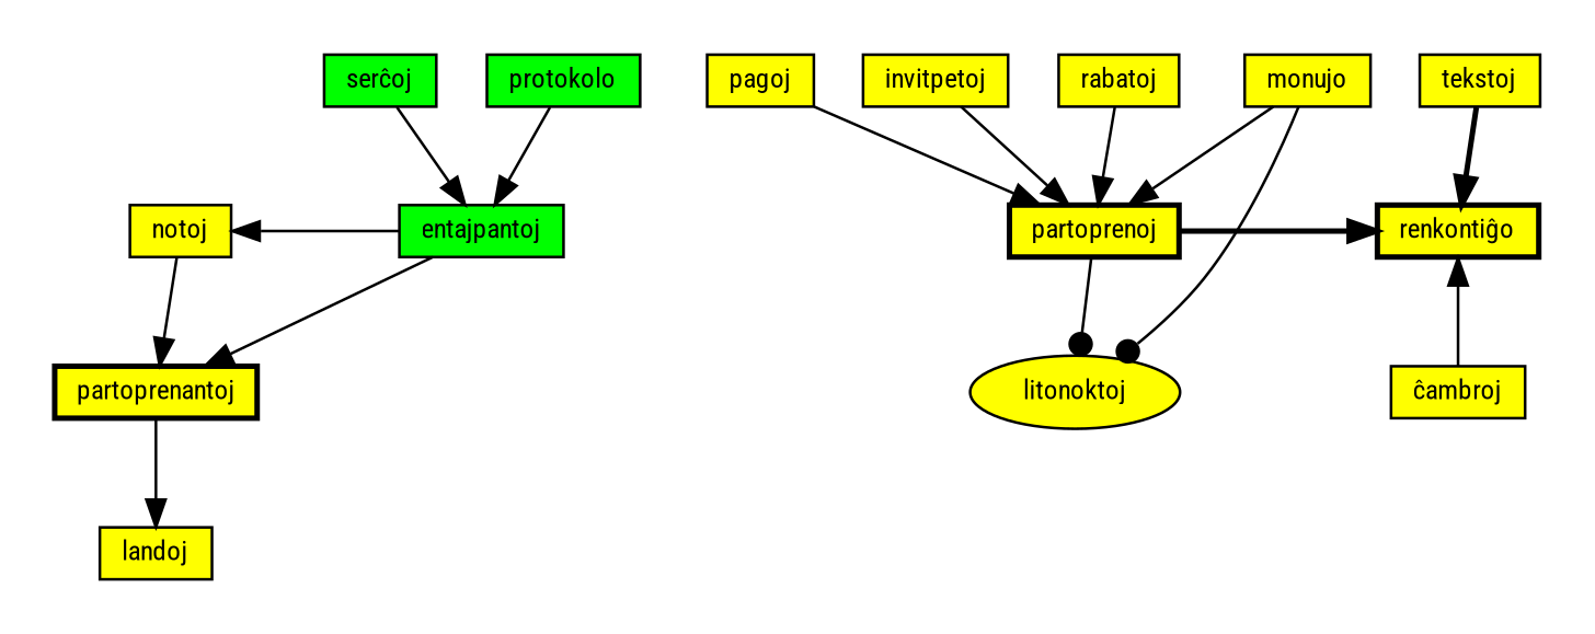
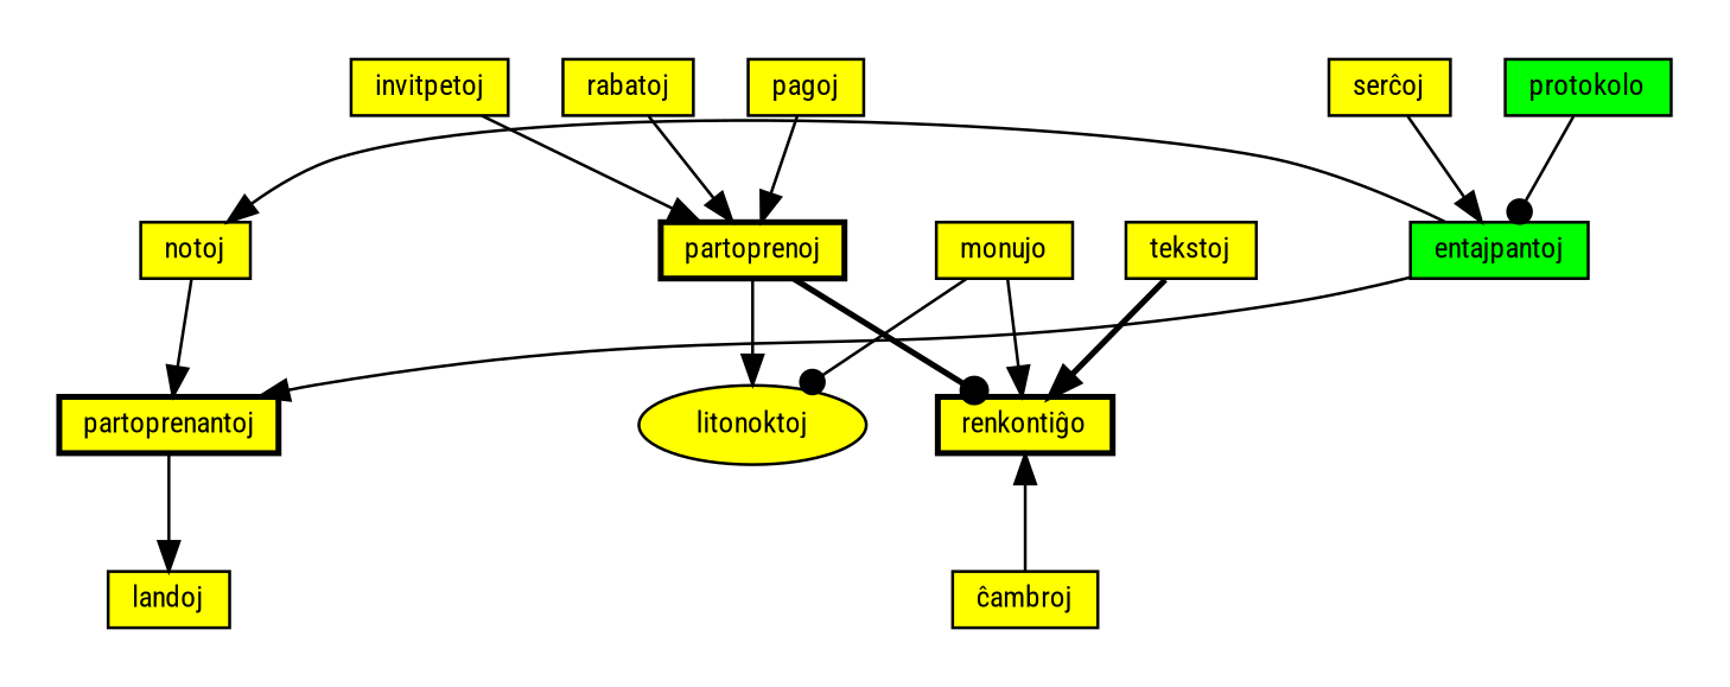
  digraph {
    fontname="Roboto Condensed"
    fontsize=10
    splines=true
    style=invis
    node [fillcolor=yellow fontname="Roboto Condensed" fontsize=10 shape=rect style=filled]
    edge [fontname="Roboto Condensed"]
    partoprenoj [height=0 style="bold, filled" width=0]
    litonoktoj [height=0 shape=ellipse width=0]
    "ĉambroj" [height=0 width=0]
    rabatoj [height=0 width=0]
    invitpetoj [height=0 width=0]
    pagoj [height=0 width=0]
    partoprenantoj [height=0 style="bold, filled" width=0]
    notoj [height=0 width=0]
    landoj [height=0 width=0]
    "renkontiĝo" [height=0 style="bold, filled" width=0]
    tekstoj [height=0 width=0]
    monujo [height=0 width=0]
    entajpantoj [fillcolor=green height=0 width=0]
    protokolo [fillcolor=green height=0 width=0]
-   "serĉoj" [fillcolor=green height=0 width=0]
+   "serĉoj" [height=0 width=0]
    subgraph sub_1 {
      partoprenoj
      litonoktoj
      "ĉambroj"
    }
    subgraph cluster_2 {
      partoprenoj
      litonoktoj
      rabatoj
      invitpetoj
      pagoj
    }
    subgraph cluster_3 {
      partoprenantoj
      notoj
      landoj
    }
    subgraph cluster_4 {
      "ĉambroj"
      "renkontiĝo"
      tekstoj
      monujo
    }
    subgraph cluster_5 {
      entajpantoj
      protokolo
      "serĉoj"
    }
-   partoprenoj -> litonoktoj [arrowhead=dot weight=2]
-   partoprenoj -> "renkontiĝo" [style=bold weight=2]
+   partoprenoj -> litonoktoj [arrowhead=normal weight=2]
+   partoprenoj -> "renkontiĝo" [style=bold weight=2 arrowhead=dot]
    rabatoj -> partoprenoj
    invitpetoj -> partoprenoj
    pagoj -> partoprenoj
    partoprenantoj -> landoj
    notoj -> litonoktoj [style=invis]
    notoj -> partoprenantoj
    "renkontiĝo" -> "ĉambroj" [dir=back weight=3]
    tekstoj -> "renkontiĝo" [style=bold weight=3]
    monujo -> litonoktoj [arrowhead=dot weight=2]
-   monujo -> partoprenoj [weight=3]
+   monujo -> "renkontiĝo" [weight=3]
    entajpantoj -> partoprenantoj [constraint=false]
    entajpantoj -> notoj [constraint=false]
-   protokolo -> entajpantoj
+   protokolo -> entajpantoj [arrowhead=dot]
    "serĉoj" -> entajpantoj
  }
